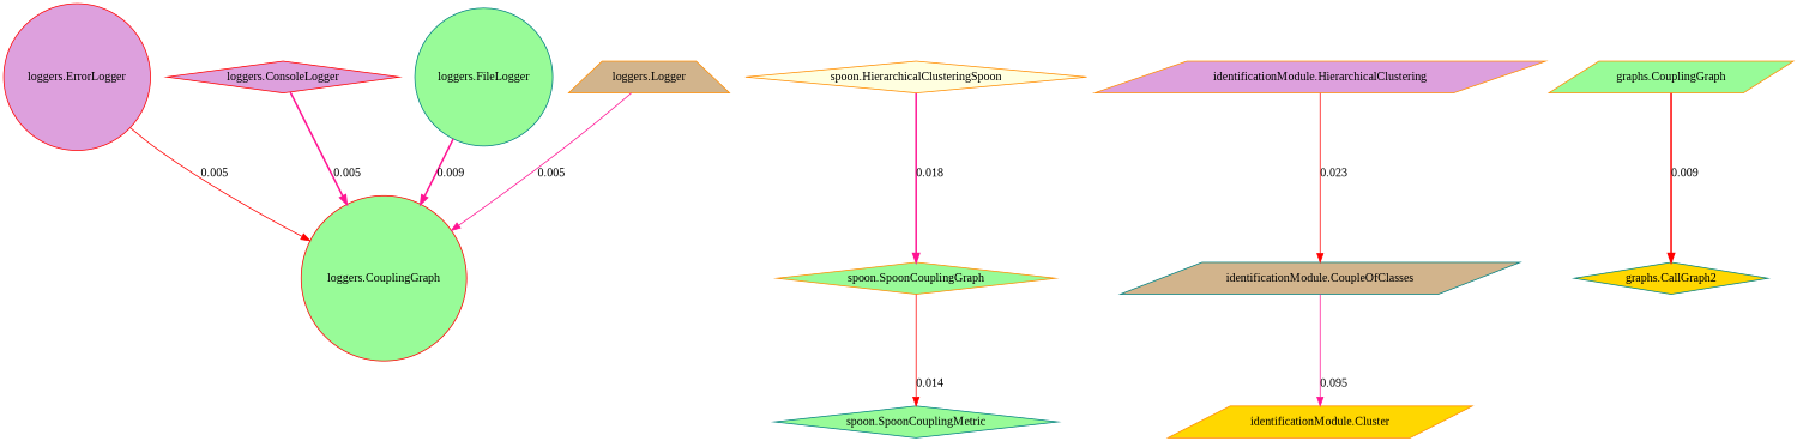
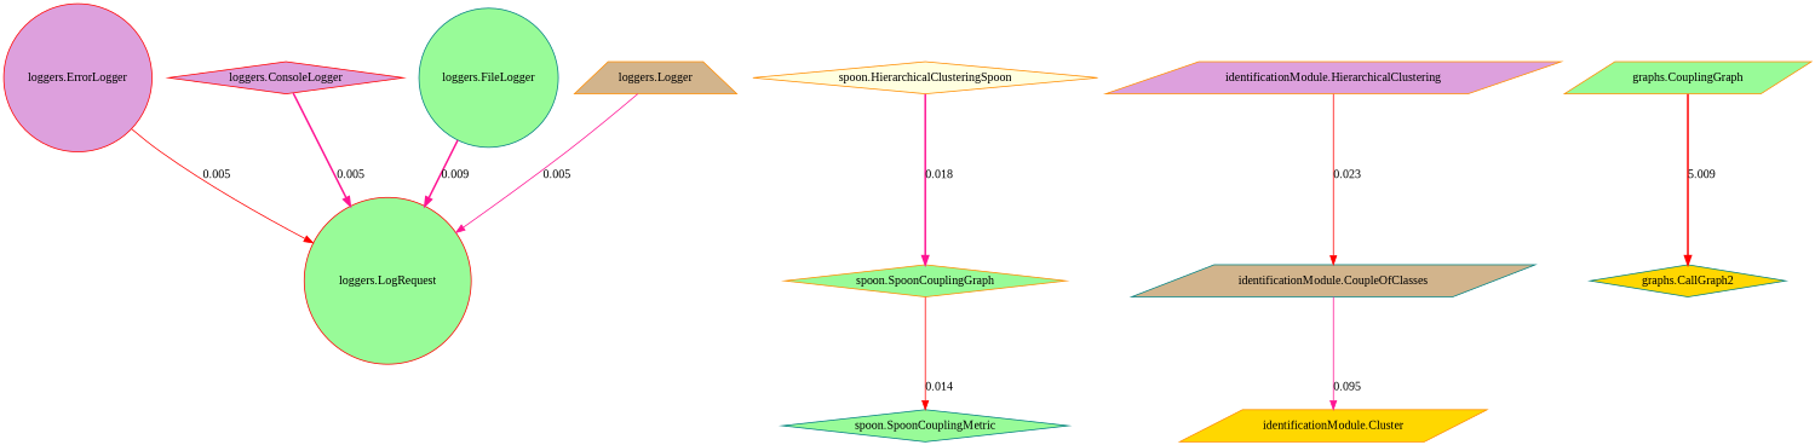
  digraph {
    fontname="Liberation Serif"
    node [color=darkorange fillcolor=palegreen fontname="Liberation Serif" shape=diamond style=filled]
    edge [color=deeppink fontname="Liberation Serif" style=solid]
    "loggers.ErrorLogger" [color=red fillcolor=plum shape=circle]
-   "loggers.LogRequest" [color=red shape=circle label="loggers.CouplingGraph"]
+   "loggers.LogRequest" [color=red shape=circle]
    "spoon.SpoonCouplingGraph"
    "spoon.SpoonCouplingMetric" [color=teal]
    "loggers.ConsoleLogger" [color=red fillcolor=plum]
    "loggers.FileLogger" [color=teal shape=circle]
    "spoon.HierarchicalClusteringSpoon" [fillcolor=lightyellow]
    "identificationModule.HierarchicalClustering" [fillcolor=plum shape=parallelogram]
    "identificationModule.CoupleOfClasses" [color=teal fillcolor=tan shape=parallelogram]
    "identificationModule.Cluster" [fillcolor=gold shape=parallelogram]
    "graphs.CouplingGraph" [shape=parallelogram]
    "graphs.CallGraph2" [color=teal fillcolor=gold]
    "loggers.Logger" [fillcolor=tan shape=trapezium]
    "loggers.ErrorLogger" -> "loggers.LogRequest" [color=red label="0.005 "]
    "spoon.SpoonCouplingGraph" -> "spoon.SpoonCouplingMetric" [color=red label="0.014 "]
    "loggers.ConsoleLogger" -> "loggers.LogRequest" [label="0.005 " style=bold]
    "loggers.FileLogger" -> "loggers.LogRequest" [label="0.009 " style=bold]
    "spoon.HierarchicalClusteringSpoon" -> "spoon.SpoonCouplingGraph" [label="0.018 " style=bold]
    "identificationModule.HierarchicalClustering" -> "identificationModule.CoupleOfClasses" [color=red label="0.023 "]
    "identificationModule.CoupleOfClasses" -> "identificationModule.Cluster" [label="0.095 "]
-   "graphs.CouplingGraph" -> "graphs.CallGraph2" [color=red label="0.009 " style=bold]
+   "graphs.CouplingGraph" -> "graphs.CallGraph2" [color=red label="5.009 " style=bold]
    "loggers.Logger" -> "loggers.LogRequest" [label="0.005 "]
  }
